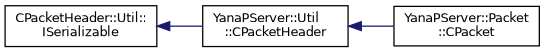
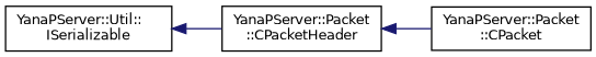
  digraph {
    rankdir=LR
    node [color=black fillcolor=white fontname=Helvetica fontsize=10 shape=record style=filled]
    edge [color=midnightblue dir=back fontname=Helvetica fontsize=10 labelfontname=Helvetica labelfontsize=10 style=solid]
-   n1 [height=0.2 label="CPacketHeader::Util::\lISerializable" width=0.4]
-   n2 [height=0.2 label="YanaPServer::Util\l::CPacketHeader" width=0.4]
+   n1 [height=0.2 label="YanaPServer::Util::\lISerializable" width=0.4]
+   n2 [height=0.2 label="YanaPServer::Packet\l::CPacketHeader" width=0.4]
    n3 [height=0.2 label="YanaPServer::Packet\l::CPacket" width=0.4]
    n1 -> n2
    n2 -> n3
  }
